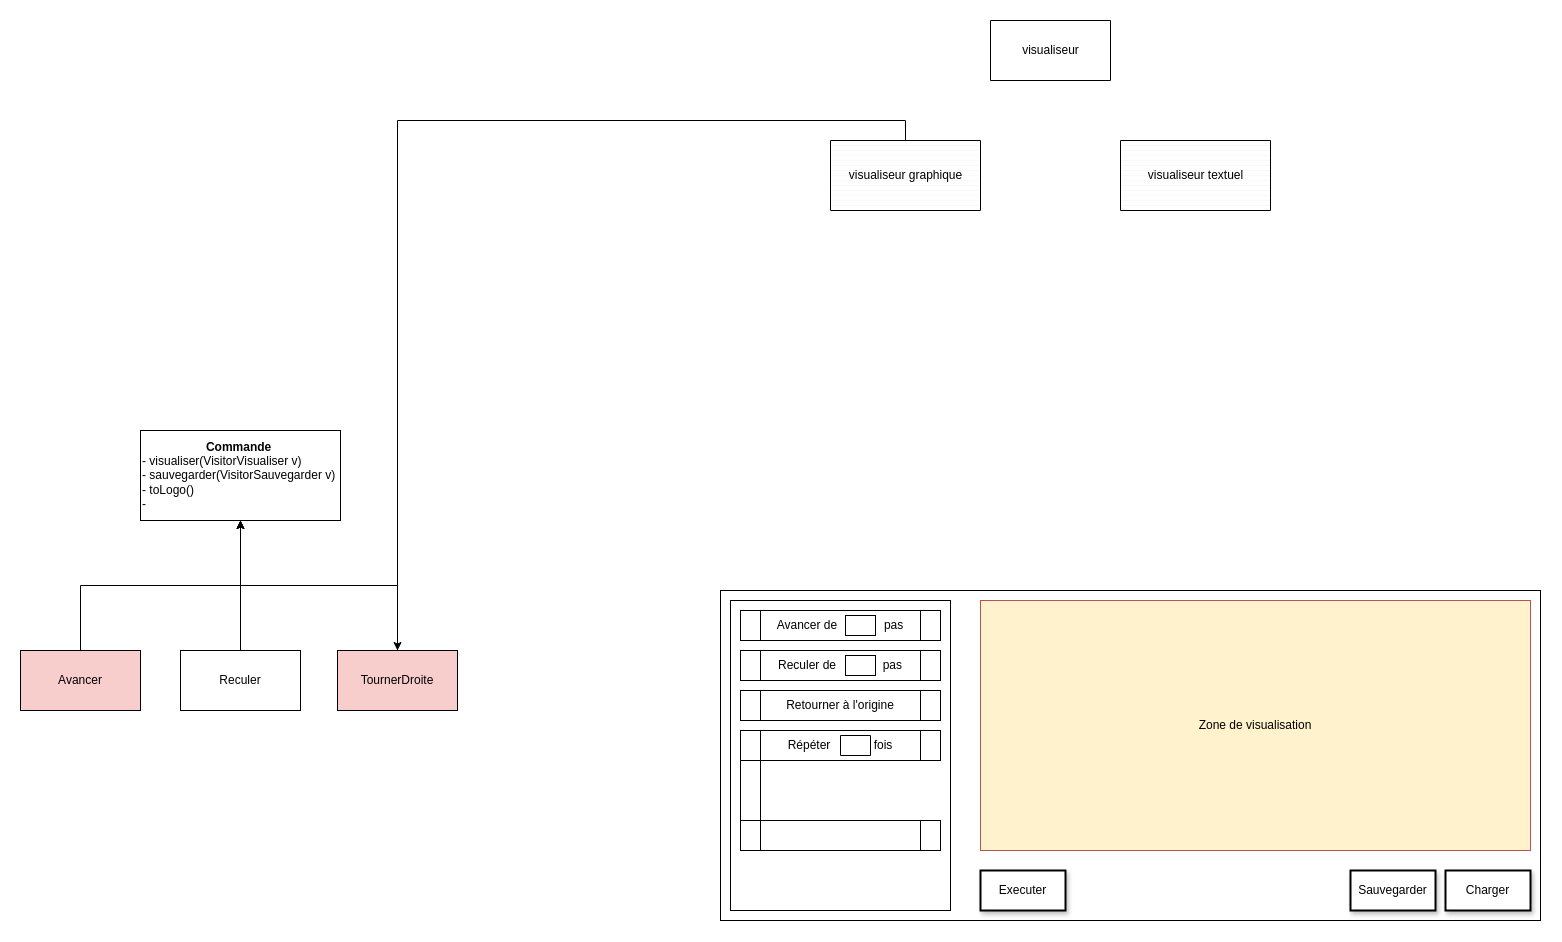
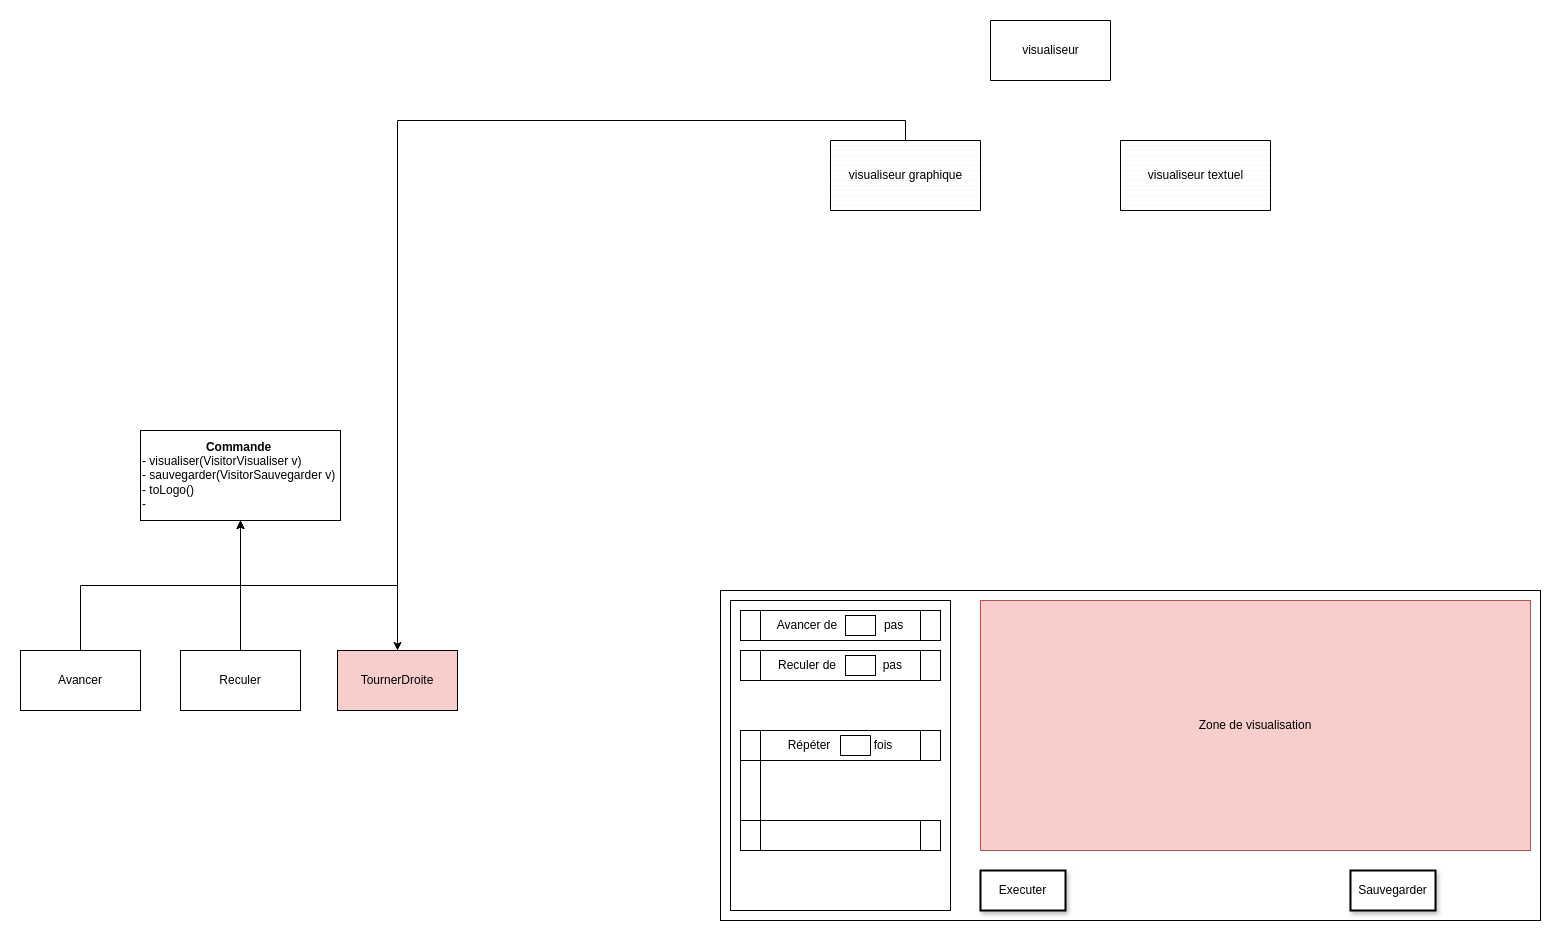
  <mxCell id="0" />
  <mxCell id="1" parent="0" />
  <mxCell id="2" value="" style="rounded=0;whiteSpace=wrap;html=1;" parent="1" vertex="1"><mxGeometry x="720" y="590" width="820" height="330" as="geometry" /></mxCell>
- <mxCell id="3" value="Zone de visualisation" style="rounded=0;whiteSpace=wrap;html=1;fillColor=#fff2cc;strokeColor=#b85450;" parent="1" vertex="1"><mxGeometry x="980" y="600" width="550" height="250" as="geometry" /></mxCell>
+ <mxCell id="3" value="Zone de visualisation" style="rounded=0;whiteSpace=wrap;html=1;fillColor=#f8cecc;strokeColor=#b85450;" parent="1" vertex="1"><mxGeometry x="980" y="600" width="550" height="250" as="geometry" /></mxCell>
  <mxCell id="4" value="Sauvegarder" style="rounded=0;whiteSpace=wrap;html=1;strokeColor=default;labelBorderColor=none;gradientColor=none;fillColor=default;perimeterSpacing=0;shadow=1;strokeWidth=2;" parent="1" vertex="1"><mxGeometry x="1350" y="870" width="85" height="40" as="geometry" /></mxCell>
- <mxCell id="5" value="Charger" style="rounded=0;whiteSpace=wrap;html=1;strokeColor=default;labelBorderColor=none;gradientColor=none;fillColor=default;perimeterSpacing=0;shadow=1;strokeWidth=2;" parent="1" vertex="1"><mxGeometry x="1445" y="870" width="85" height="40" as="geometry" /></mxCell>
  <mxCell id="6" value="Executer" style="rounded=0;whiteSpace=wrap;html=1;strokeColor=default;labelBorderColor=none;gradientColor=none;fillColor=default;perimeterSpacing=0;shadow=1;strokeWidth=2;" parent="1" vertex="1"><mxGeometry x="980" y="870" width="85" height="40" as="geometry" /></mxCell>
  <mxCell id="7" value="" style="rounded=0;whiteSpace=wrap;html=1;shadow=0;labelBorderColor=none;strokeColor=default;strokeWidth=1;fillColor=default;gradientColor=none;" parent="1" vertex="1"><mxGeometry x="730" y="600" width="220" height="310" as="geometry" /></mxCell>
  <mxCell id="8" value="" style="group" parent="1" vertex="1" connectable="0"><mxGeometry x="740" y="610" width="200" height="30" as="geometry" /></mxCell>
  <mxCell id="9" value="Avancer de&amp;nbsp; &amp;nbsp; &amp;nbsp; &amp;nbsp; &amp;nbsp; &amp;nbsp; &amp;nbsp; pas" style="shape=process;whiteSpace=wrap;html=1;backgroundOutline=1;shadow=0;labelBorderColor=none;strokeColor=default;strokeWidth=1;fillColor=default;gradientColor=none;" parent="8" vertex="1"><mxGeometry width="200" height="30" as="geometry" /></mxCell>
  <mxCell id="10" value="" style="rounded=0;whiteSpace=wrap;html=1;shadow=0;labelBorderColor=none;strokeColor=default;strokeWidth=1;fillColor=default;gradientColor=none;" parent="8" vertex="1"><mxGeometry x="105" y="5" width="30" height="20" as="geometry" /></mxCell>
  <mxCell id="11" value="" style="group" parent="1" vertex="1" connectable="0"><mxGeometry x="740" y="650" width="200" height="30" as="geometry" /></mxCell>
  <mxCell id="12" value="Reculer de&amp;nbsp; &amp;nbsp; &amp;nbsp; &amp;nbsp; &amp;nbsp; &amp;nbsp; &amp;nbsp; pas" style="shape=process;whiteSpace=wrap;html=1;backgroundOutline=1;shadow=0;labelBorderColor=none;strokeColor=default;strokeWidth=1;fillColor=default;gradientColor=none;" parent="11" vertex="1"><mxGeometry width="200" height="30" as="geometry" /></mxCell>
  <mxCell id="13" value="" style="rounded=0;whiteSpace=wrap;html=1;shadow=0;labelBorderColor=none;strokeColor=default;strokeWidth=1;fillColor=default;gradientColor=none;" parent="11" vertex="1"><mxGeometry x="105" y="5" width="30" height="20" as="geometry" /></mxCell>
- <mxCell id="14" value="Retourner à l'origine" style="shape=process;whiteSpace=wrap;html=1;backgroundOutline=1;shadow=0;labelBorderColor=none;strokeColor=default;strokeWidth=1;fillColor=default;gradientColor=none;" parent="1" vertex="1"><mxGeometry x="740" y="690" width="200" height="30" as="geometry" /></mxCell>
  <mxCell id="15" value="" style="group" parent="1" vertex="1" connectable="0"><mxGeometry x="740" y="730" width="200" height="120" as="geometry" /></mxCell>
  <mxCell id="16" value="Répéter&amp;nbsp; &amp;nbsp; &amp;nbsp; &amp;nbsp; &amp;nbsp; &amp;nbsp; &amp;nbsp;fois" style="shape=process;whiteSpace=wrap;html=1;backgroundOutline=1;shadow=0;labelBorderColor=none;strokeColor=default;strokeWidth=1;fillColor=default;gradientColor=none;" parent="15" vertex="1"><mxGeometry width="200" height="30" as="geometry" /></mxCell>
  <mxCell id="17" value="" style="verticalLabelPosition=bottom;verticalAlign=top;html=1;shape=mxgraph.basic.rect;fillColor2=none;strokeWidth=1;size=20;indent=5;shadow=0;labelBorderColor=none;strokeColor=default;fillColor=default;gradientColor=none;" parent="15" vertex="1"><mxGeometry y="30" width="20" height="60" as="geometry" /></mxCell>
  <mxCell id="18" value="" style="shape=process;whiteSpace=wrap;html=1;backgroundOutline=1;shadow=0;labelBorderColor=none;strokeColor=default;strokeWidth=1;fillColor=default;gradientColor=none;" parent="15" vertex="1"><mxGeometry y="90" width="200" height="30" as="geometry" /></mxCell>
  <mxCell id="19" value="" style="verticalLabelPosition=bottom;verticalAlign=top;html=1;shape=mxgraph.basic.rect;fillColor2=none;strokeWidth=1;size=20;indent=5;shadow=0;labelBorderColor=none;strokeColor=default;fillColor=default;gradientColor=none;" parent="15" vertex="1"><mxGeometry x="100" y="5" width="30" height="20" as="geometry" /></mxCell>
  <mxCell id="20" style="edgeStyle=orthogonalEdgeStyle;rounded=0;orthogonalLoop=1;jettySize=auto;html=1;exitX=0.5;exitY=0;exitDx=0;exitDy=0;exitPerimeter=0;" parent="1" source="21" target="30" edge="1"><mxGeometry relative="1" as="geometry" /></mxCell>
  <mxCell id="21" value="&lt;p style=&quot;line-height: 0.9;&quot;&gt;visualiseur graphique&lt;/p&gt;" style="verticalLabelPosition=middle;verticalAlign=middle;html=1;shape=mxgraph.basic.patternFillRect;fillStyle=hor;step=5;fillStrokeWidth=0.2;fillStrokeColor=#dddddd;shadow=0;labelBorderColor=none;strokeColor=default;strokeWidth=1;fillColor=default;gradientColor=none;align=center;labelPosition=center;" parent="1" vertex="1"><mxGeometry x="830" y="140" width="150" height="70" as="geometry" /></mxCell>
  <mxCell id="22" value="&lt;p style=&quot;line-height: 0.9;&quot;&gt;visualiseur textuel&lt;/p&gt;" style="verticalLabelPosition=middle;verticalAlign=middle;html=1;shape=mxgraph.basic.patternFillRect;fillStyle=hor;step=5;fillStrokeWidth=0.2;fillStrokeColor=#dddddd;shadow=0;labelBorderColor=none;strokeColor=default;strokeWidth=1;fillColor=default;gradientColor=none;align=center;labelPosition=center;" parent="1" vertex="1"><mxGeometry x="1120" y="140" width="150" height="70" as="geometry" /></mxCell>
  <mxCell id="23" value="visualiseur" style="verticalLabelPosition=middle;verticalAlign=middle;html=1;shape=mxgraph.basic.rect;fillColor2=none;strokeWidth=1;size=20;indent=5;shadow=0;labelBorderColor=none;strokeColor=default;fillColor=default;gradientColor=none;labelPosition=center;align=center;" parent="1" vertex="1"><mxGeometry x="990" y="20" width="120" height="60" as="geometry" /></mxCell>
  <mxCell id="24" value="&lt;div style=&quot;text-align: center;&quot;&gt;&lt;span style=&quot;background-color: initial;&quot;&gt;&lt;b&gt;Commande&lt;/b&gt;&lt;/span&gt;&lt;/div&gt;- visualiser(VisitorVisualiser v)&lt;br&gt;&lt;div style=&quot;&quot;&gt;&lt;span style=&quot;background-color: initial;&quot;&gt;- sauvegarder(VisitorSauvegarder v)&lt;/span&gt;&lt;/div&gt;&lt;div style=&quot;&quot;&gt;&lt;span style=&quot;background-color: initial;&quot;&gt;- toLogo()&lt;/span&gt;&lt;/div&gt;&lt;div style=&quot;&quot;&gt;&lt;span style=&quot;background-color: initial;&quot;&gt;-&lt;/span&gt;&lt;/div&gt;" style="rounded=0;whiteSpace=wrap;html=1;align=left;" vertex="1" parent="1"><mxGeometry x="140" y="430" width="200" height="90" as="geometry" /></mxCell>
  <mxCell id="25" style="edgeStyle=orthogonalEdgeStyle;rounded=0;orthogonalLoop=1;jettySize=auto;html=1;exitX=0.5;exitY=0;exitDx=0;exitDy=0;entryX=0.5;entryY=1;entryDx=0;entryDy=0;" edge="1" parent="1" source="26" target="24"><mxGeometry relative="1" as="geometry" /></mxCell>
- <mxCell id="26" value="Avancer" style="rounded=0;whiteSpace=wrap;html=1;fillColor=#f8cecc;" vertex="1" parent="1"><mxGeometry x="20" y="650" width="120" height="60" as="geometry" /></mxCell>
+ <mxCell id="26" value="Avancer" style="rounded=0;whiteSpace=wrap;html=1;" vertex="1" parent="1"><mxGeometry x="20" y="650" width="120" height="60" as="geometry" /></mxCell>
  <mxCell id="27" style="edgeStyle=orthogonalEdgeStyle;rounded=0;orthogonalLoop=1;jettySize=auto;html=1;exitX=0.5;exitY=0;exitDx=0;exitDy=0;entryX=0.5;entryY=1;entryDx=0;entryDy=0;" edge="1" parent="1" source="28" target="24"><mxGeometry relative="1" as="geometry"><mxPoint x="240" y="600" as="targetPoint" /></mxGeometry></mxCell>
  <mxCell id="28" value="Reculer" style="rounded=0;whiteSpace=wrap;html=1;" vertex="1" parent="1"><mxGeometry x="180" y="650" width="120" height="60" as="geometry" /></mxCell>
  <mxCell id="29" style="edgeStyle=orthogonalEdgeStyle;rounded=0;orthogonalLoop=1;jettySize=auto;html=1;exitX=0.5;exitY=0;exitDx=0;exitDy=0;entryX=0.5;entryY=1;entryDx=0;entryDy=0;" edge="1" parent="1" source="30" target="24"><mxGeometry relative="1" as="geometry"><mxPoint x="240" y="600" as="targetPoint" /></mxGeometry></mxCell>
  <mxCell id="30" value="TournerDroite" style="rounded=0;whiteSpace=wrap;html=1;fillColor=#f8cecc;" vertex="1" parent="1"><mxGeometry x="337" y="650" width="120" height="60" as="geometry" /></mxCell>
